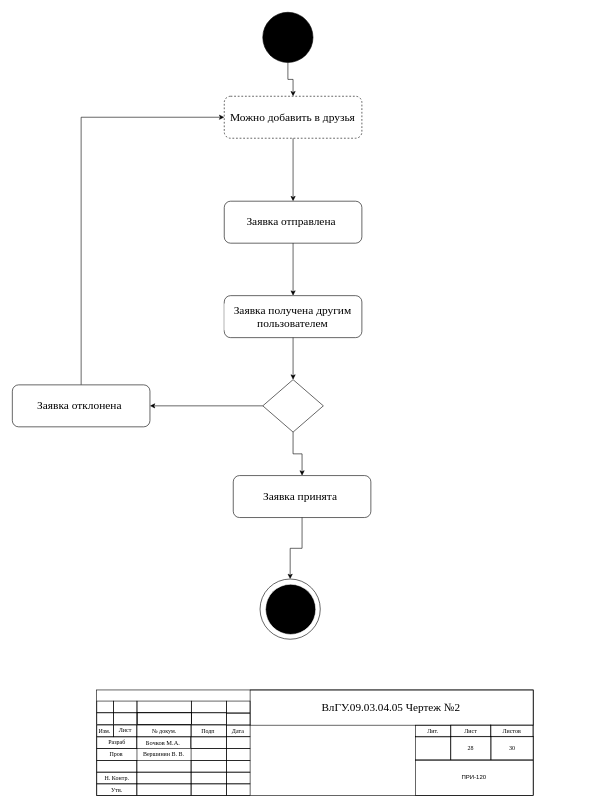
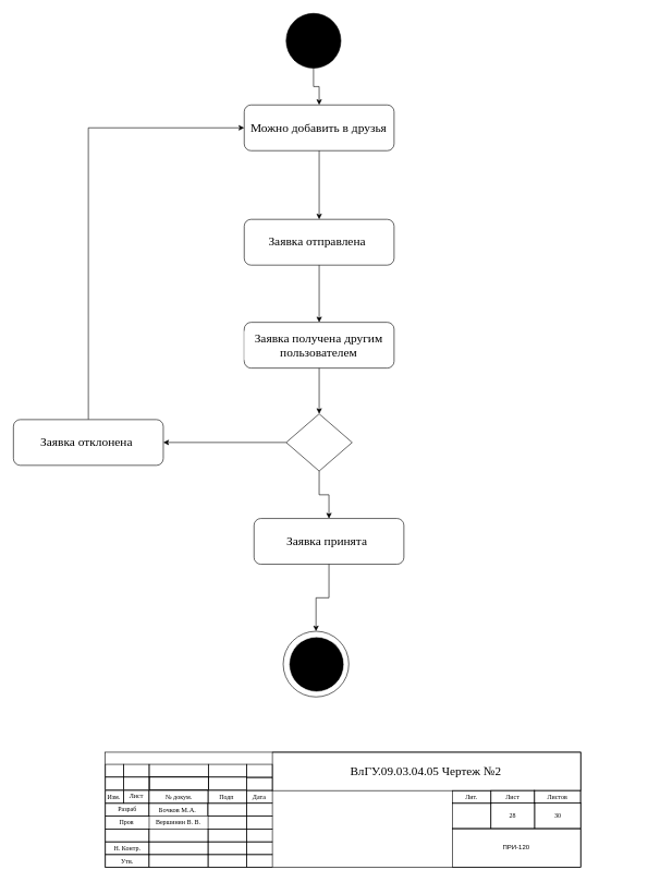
  <mxCell id="0" />
  <mxCell id="1" parent="0" />
  <mxCell id="2" value="" style="group;fontSize=19;" vertex="1" connectable="0" parent="1"><mxGeometry x="20" y="20" width="950" height="1050" as="geometry" /></mxCell>
  <mxCell id="3" value="" style="ellipse;whiteSpace=wrap;html=1;aspect=fixed;fillColor=#000000;strokeColor=#000000;fontSize=19;" parent="2" vertex="1"><mxGeometry x="417.633" width="83.703" height="83.703" as="geometry" /></mxCell>
- <mxCell id="4" value="&lt;span style=&quot;font-size: 19px;&quot;&gt;&lt;font face=&quot;Times New Roman&quot; style=&quot;font-size: 19px;&quot;&gt;Можно добавить в друзья&lt;/font&gt;&lt;/span&gt;" style="rounded=1;whiteSpace=wrap;html=1;labelBackgroundColor=#FFFFFF;strokeColor=#000000;fillColor=default;gradientColor=none;strokeWidth=1;fontSize=19;dashed=1;" parent="2" vertex="1"><mxGeometry x="353.382" y="140" width="229.469" height="70" as="geometry" /></mxCell>
+ <mxCell id="4" value="&lt;span style=&quot;font-size: 19px;&quot;&gt;&lt;font face=&quot;Times New Roman&quot; style=&quot;font-size: 19px;&quot;&gt;Можно добавить в друзья&lt;/font&gt;&lt;/span&gt;" style="rounded=1;whiteSpace=wrap;html=1;labelBackgroundColor=#FFFFFF;strokeColor=#000000;fillColor=default;gradientColor=none;strokeWidth=1;fontSize=19;" parent="2" vertex="1"><mxGeometry x="353.382" y="140" width="229.469" height="70" as="geometry" /></mxCell>
  <mxCell id="5" style="edgeStyle=orthogonalEdgeStyle;rounded=0;orthogonalLoop=1;jettySize=auto;html=1;exitX=0.5;exitY=1;exitDx=0;exitDy=0;entryX=0.5;entryY=0;entryDx=0;entryDy=0;fontFamily=Times New Roman;fontColor=#000000;fontSize=19;" parent="2" source="3" target="4" edge="1"><mxGeometry relative="1" as="geometry" /></mxCell>
  <mxCell id="6" value="&lt;span style=&quot;font-size: 19px;&quot;&gt;&lt;font face=&quot;Times New Roman&quot; style=&quot;font-size: 19px;&quot;&gt;Заявка отправлена&amp;nbsp;&lt;/font&gt;&lt;/span&gt;" style="rounded=1;whiteSpace=wrap;html=1;labelBackgroundColor=#FFFFFF;strokeColor=#000000;fillColor=default;gradientColor=none;strokeWidth=1;fontSize=19;" parent="2" vertex="1"><mxGeometry x="353.382" y="315.0" width="229.469" height="70" as="geometry" /></mxCell>
  <mxCell id="7" style="edgeStyle=orthogonalEdgeStyle;rounded=0;orthogonalLoop=1;jettySize=auto;html=1;exitX=0.5;exitY=1;exitDx=0;exitDy=0;entryX=0.5;entryY=0;entryDx=0;entryDy=0;fontFamily=Times New Roman;fontColor=#000000;fontSize=19;" parent="2" source="4" target="6" edge="1"><mxGeometry relative="1" as="geometry" /></mxCell>
  <mxCell id="8" value="&lt;span style=&quot;font-size: 19px;&quot;&gt;&lt;font face=&quot;Times New Roman&quot; style=&quot;font-size: 19px;&quot;&gt;Заявка получена другим пользователем&lt;/font&gt;&lt;/span&gt;" style="rounded=1;whiteSpace=wrap;html=1;labelBackgroundColor=#FFFFFF;strokeColor=#000000;fillColor=default;gradientColor=none;strokeWidth=1;fontSize=19;" parent="2" vertex="1"><mxGeometry x="353.382" y="472.5" width="229.469" height="70" as="geometry" /></mxCell>
  <mxCell id="9" style="edgeStyle=orthogonalEdgeStyle;rounded=0;orthogonalLoop=1;jettySize=auto;html=1;exitX=0.5;exitY=1;exitDx=0;exitDy=0;entryX=0.5;entryY=0;entryDx=0;entryDy=0;fontFamily=Times New Roman;fontColor=#000000;fontSize=19;" parent="2" source="6" target="8" edge="1"><mxGeometry relative="1" as="geometry" /></mxCell>
  <mxCell id="10" value="" style="rhombus;whiteSpace=wrap;html=1;labelBackgroundColor=#000000;strokeColor=#000000;strokeWidth=1;fontFamily=Times New Roman;fontColor=#000000;fillColor=#FFFFFF;gradientColor=none;fontSize=19;" parent="2" vertex="1"><mxGeometry x="417.633" y="612.5" width="100.966" height="87.5" as="geometry" /></mxCell>
  <mxCell id="11" style="edgeStyle=orthogonalEdgeStyle;rounded=0;orthogonalLoop=1;jettySize=auto;html=1;exitX=0.5;exitY=1;exitDx=0;exitDy=0;entryX=0.5;entryY=0;entryDx=0;entryDy=0;fontFamily=Times New Roman;fontColor=#000000;fontSize=19;" parent="2" source="8" target="10" edge="1"><mxGeometry relative="1" as="geometry" /></mxCell>
  <mxCell id="12" value="&lt;span style=&quot;font-size: 19px;&quot;&gt;&lt;font face=&quot;Times New Roman&quot; style=&quot;font-size: 19px;&quot;&gt;Заявка принята&amp;nbsp;&lt;/font&gt;&lt;/span&gt;" style="rounded=1;whiteSpace=wrap;html=1;labelBackgroundColor=#FFFFFF;strokeColor=#000000;fillColor=default;gradientColor=none;strokeWidth=1;fontSize=19;" parent="2" vertex="1"><mxGeometry x="368.382" y="772.5" width="229.469" height="70" as="geometry" /></mxCell>
  <mxCell id="13" style="edgeStyle=orthogonalEdgeStyle;rounded=0;orthogonalLoop=1;jettySize=auto;html=1;exitX=0.5;exitY=1;exitDx=0;exitDy=0;entryX=0.5;entryY=0;entryDx=0;entryDy=0;fontFamily=Times New Roman;fontColor=#000000;fontSize=19;" parent="2" source="10" target="12" edge="1"><mxGeometry relative="1" as="geometry" /></mxCell>
  <mxCell id="14" style="edgeStyle=orthogonalEdgeStyle;rounded=0;orthogonalLoop=1;jettySize=auto;html=1;exitX=0.5;exitY=0;exitDx=0;exitDy=0;entryX=0;entryY=0.5;entryDx=0;entryDy=0;fontFamily=Times New Roman;fontColor=#000000;fontSize=19;" parent="2" source="15" target="4" edge="1"><mxGeometry relative="1" as="geometry" /></mxCell>
  <mxCell id="15" value="&lt;span style=&quot;font-size: 19px;&quot;&gt;&lt;font face=&quot;Times New Roman&quot; style=&quot;font-size: 19px;&quot;&gt;Заявка отклонена&amp;nbsp;&lt;/font&gt;&lt;/span&gt;" style="rounded=1;whiteSpace=wrap;html=1;labelBackgroundColor=#FFFFFF;strokeColor=#000000;fillColor=default;gradientColor=none;strokeWidth=1;fontSize=19;" parent="2" vertex="1"><mxGeometry y="621.25" width="229.469" height="70" as="geometry" /></mxCell>
  <mxCell id="16" style="edgeStyle=orthogonalEdgeStyle;rounded=0;orthogonalLoop=1;jettySize=auto;html=1;exitX=0;exitY=0.5;exitDx=0;exitDy=0;entryX=1;entryY=0.5;entryDx=0;entryDy=0;fontFamily=Times New Roman;fontColor=#000000;fontSize=19;" parent="2" source="10" target="15" edge="1"><mxGeometry relative="1" as="geometry" /></mxCell>
  <mxCell id="17" value="" style="ellipse;whiteSpace=wrap;html=1;aspect=fixed;labelBackgroundColor=#000000;strokeColor=#000000;strokeWidth=1;fontFamily=Times New Roman;fontColor=#000000;fillColor=#FFFFFF;gradientColor=none;container=0;fontSize=19;" parent="2" vertex="1"><mxGeometry x="413.043" y="945" width="100.444" height="100.444" as="geometry" /></mxCell>
  <mxCell id="18" style="edgeStyle=orthogonalEdgeStyle;rounded=0;orthogonalLoop=1;jettySize=auto;html=1;exitX=0.5;exitY=1;exitDx=0;exitDy=0;entryX=0.5;entryY=0;entryDx=0;entryDy=0;fontFamily=Times New Roman;fontColor=#000000;fontSize=19;" parent="2" source="12" target="17" edge="1"><mxGeometry relative="1" as="geometry" /></mxCell>
  <mxCell id="19" value="" style="ellipse;whiteSpace=wrap;html=1;aspect=fixed;labelBackgroundColor=#000000;strokeColor=#FFFFFF;strokeWidth=1;fontFamily=Times New Roman;fontColor=#000000;fillColor=#000000;gradientColor=none;container=0;fontSize=19;" parent="2" vertex="1"><mxGeometry x="422.222" y="953.75" width="83.703" height="83.703" as="geometry" /></mxCell>
  <mxCell id="20" value="" style="group" vertex="1" connectable="0" parent="1"><mxGeometry x="159.997" y="1150" width="728.899" height="176.2" as="geometry" /></mxCell>
  <mxCell id="21" value="" style="rounded=0;whiteSpace=wrap;html=1;fillColor=none;" vertex="1" parent="20"><mxGeometry x="0.003" width="728.35" height="176.197" as="geometry" /></mxCell>
  <mxCell id="22" value="" style="rounded=0;whiteSpace=wrap;html=1;fillColor=none;" vertex="1" parent="20"><mxGeometry x="0.903" y="38.091" width="27.559" height="19.577" as="geometry" /></mxCell>
  <mxCell id="23" value="" style="rounded=0;whiteSpace=wrap;html=1;fillColor=none;" vertex="1" parent="20"><mxGeometry x="0.893" y="58.489" width="27.559" height="19.577" as="geometry" /></mxCell>
  <mxCell id="24" value="" style="rounded=0;whiteSpace=wrap;html=1;fillColor=none;" vertex="1" parent="20"><mxGeometry x="0.903" y="18.508" width="27.559" height="19.577" as="geometry" /></mxCell>
  <mxCell id="25" value="" style="rounded=0;whiteSpace=wrap;html=1;fillColor=none;" vertex="1" parent="20"><mxGeometry x="28.463" y="38.091" width="39.37" height="19.577" as="geometry" /></mxCell>
  <mxCell id="26" value="" style="rounded=0;whiteSpace=wrap;html=1;fillColor=none;" vertex="1" parent="20"><mxGeometry x="28.453" y="58.489" width="39.37" height="19.577" as="geometry" /></mxCell>
  <mxCell id="27" value="" style="rounded=0;whiteSpace=wrap;html=1;fillColor=none;" vertex="1" parent="20"><mxGeometry x="28.463" y="18.508" width="39.37" height="19.577" as="geometry" /></mxCell>
  <mxCell id="28" value="" style="rounded=0;whiteSpace=wrap;html=1;fillColor=none;" vertex="1" parent="20"><mxGeometry x="67.833" y="38.091" width="90.551" height="19.577" as="geometry" /></mxCell>
  <mxCell id="29" value="" style="rounded=0;whiteSpace=wrap;html=1;fillColor=none;" vertex="1" parent="20"><mxGeometry x="68.173" y="37.872" width="90.551" height="19.577" as="geometry" /></mxCell>
  <mxCell id="30" value="" style="rounded=0;whiteSpace=wrap;html=1;fillColor=none;" vertex="1" parent="20"><mxGeometry x="67.833" y="18.508" width="90.551" height="19.577" as="geometry" /></mxCell>
  <mxCell id="31" value="" style="rounded=0;whiteSpace=wrap;html=1;fillColor=none;" vertex="1" parent="20"><mxGeometry x="158.383" y="38.091" width="59.055" height="19.577" as="geometry" /></mxCell>
  <mxCell id="32" value="" style="rounded=0;whiteSpace=wrap;html=1;fillColor=none;" vertex="1" parent="20"><mxGeometry x="158.033" y="58.489" width="59.055" height="19.577" as="geometry" /></mxCell>
  <mxCell id="33" value="" style="rounded=0;whiteSpace=wrap;html=1;fillColor=none;" vertex="1" parent="20"><mxGeometry x="158.383" y="18.508" width="59.055" height="19.577" as="geometry" /></mxCell>
  <mxCell id="34" value="" style="rounded=0;whiteSpace=wrap;html=1;fillColor=none;" vertex="1" parent="20"><mxGeometry x="217.103" y="38.926" width="39.37" height="19.577" as="geometry" /></mxCell>
  <mxCell id="35" value="" style="rounded=0;whiteSpace=wrap;html=1;fillColor=none;" vertex="1" parent="20"><mxGeometry x="217.093" y="58.489" width="39.37" height="19.577" as="geometry" /></mxCell>
  <mxCell id="36" value="" style="rounded=0;whiteSpace=wrap;html=1;fillColor=none;" vertex="1" parent="20"><mxGeometry x="217.083" y="18.508" width="39.37" height="19.577" as="geometry" /></mxCell>
  <mxCell id="37" value="" style="rounded=0;whiteSpace=wrap;html=1;fillColor=none;" vertex="1" parent="20"><mxGeometry x="256.453" width="472.43" height="58.732" as="geometry" /></mxCell>
  <mxCell id="38" value="Изм." style="text;html=1;strokeColor=none;fillColor=none;align=center;verticalAlign=middle;whiteSpace=wrap;rounded=0;fontFamily=Times New Roman;fontSize=10;" vertex="1" parent="20"><mxGeometry x="0.003" y="58.479" width="27.559" height="19.577" as="geometry" /></mxCell>
  <mxCell id="39" value="Лист" style="text;html=1;strokeColor=none;fillColor=none;align=center;verticalAlign=middle;whiteSpace=wrap;rounded=0;fontFamily=Times New Roman;fontSize=10;" vertex="1" parent="20"><mxGeometry x="28.803" y="57.673" width="39.37" height="19.577" as="geometry" /></mxCell>
  <mxCell id="40" value="№ докум." style="text;html=1;strokeColor=none;fillColor=none;align=center;verticalAlign=middle;whiteSpace=wrap;rounded=0;fontFamily=Times New Roman;fontSize=10;" vertex="1" parent="20"><mxGeometry x="68.173" y="58.479" width="90.551" height="19.572" as="geometry" /></mxCell>
  <mxCell id="41" value="Подп" style="text;html=1;strokeColor=none;fillColor=none;align=center;verticalAlign=middle;whiteSpace=wrap;rounded=0;fontFamily=Times New Roman;fontSize=10;" vertex="1" parent="20"><mxGeometry x="157.483" y="58.747" width="59.055" height="19.572" as="geometry" /></mxCell>
  <mxCell id="42" value="Дата" style="text;html=1;strokeColor=none;fillColor=none;align=center;verticalAlign=middle;whiteSpace=wrap;rounded=0;fontFamily=Times New Roman;fontSize=10;" vertex="1" parent="20"><mxGeometry x="217.083" y="58.747" width="39.37" height="19.577" as="geometry" /></mxCell>
  <mxCell id="43" value="" style="rounded=0;whiteSpace=wrap;html=1;fillColor=none;" vertex="1" parent="20"><mxGeometry x="0.893" y="78.31" width="66.929" height="19.572" as="geometry" /></mxCell>
  <mxCell id="44" value="" style="rounded=0;whiteSpace=wrap;html=1;fillColor=none;" vertex="1" parent="20"><mxGeometry x="0.893" y="97.882" width="66.929" height="19.572" as="geometry" /></mxCell>
  <mxCell id="45" value="" style="rounded=0;whiteSpace=wrap;html=1;fillColor=none;" vertex="1" parent="20"><mxGeometry x="0.893" y="117.455" width="66.929" height="19.572" as="geometry" /></mxCell>
  <mxCell id="46" value="" style="rounded=0;whiteSpace=wrap;html=1;fillColor=none;" vertex="1" parent="20"><mxGeometry x="0.893" y="137.027" width="66.929" height="19.572" as="geometry" /></mxCell>
  <mxCell id="47" value="" style="rounded=0;whiteSpace=wrap;html=1;fillColor=none;" vertex="1" parent="20"><mxGeometry x="0.893" y="156.6" width="66.929" height="19.572" as="geometry" /></mxCell>
  <mxCell id="48" value="" style="rounded=0;whiteSpace=wrap;html=1;fillColor=none;" vertex="1" parent="20"><mxGeometry x="67.493" y="58.489" width="90.551" height="19.572" as="geometry" /></mxCell>
  <mxCell id="49" value="" style="rounded=0;whiteSpace=wrap;html=1;fillColor=none;" vertex="1" parent="20"><mxGeometry x="67.483" y="117.455" width="90.551" height="19.572" as="geometry" /></mxCell>
  <mxCell id="50" value="" style="rounded=0;whiteSpace=wrap;html=1;fillColor=none;" vertex="1" parent="20"><mxGeometry x="67.483" y="137.027" width="90.551" height="19.572" as="geometry" /></mxCell>
  <mxCell id="51" value="" style="rounded=0;whiteSpace=wrap;html=1;fillColor=none;" vertex="1" parent="20"><mxGeometry x="67.483" y="156.6" width="90.551" height="19.572" as="geometry" /></mxCell>
  <mxCell id="52" value="" style="rounded=0;whiteSpace=wrap;html=1;fillColor=none;" vertex="1" parent="20"><mxGeometry x="158.043" y="78.32" width="59.055" height="19.572" as="geometry" /></mxCell>
  <mxCell id="53" value="" style="rounded=0;whiteSpace=wrap;html=1;fillColor=none;" vertex="1" parent="20"><mxGeometry x="158.033" y="97.882" width="59.055" height="19.572" as="geometry" /></mxCell>
  <mxCell id="54" value="" style="rounded=0;whiteSpace=wrap;html=1;fillColor=none;" vertex="1" parent="20"><mxGeometry x="158.033" y="117.455" width="59.055" height="19.572" as="geometry" /></mxCell>
  <mxCell id="55" value="" style="rounded=0;whiteSpace=wrap;html=1;fillColor=none;" vertex="1" parent="20"><mxGeometry x="158.033" y="137.027" width="59.055" height="19.572" as="geometry" /></mxCell>
  <mxCell id="56" value="" style="rounded=0;whiteSpace=wrap;html=1;fillColor=none;" vertex="1" parent="20"><mxGeometry x="158.033" y="156.6" width="59.055" height="19.572" as="geometry" /></mxCell>
  <mxCell id="57" value="" style="rounded=0;whiteSpace=wrap;html=1;fillColor=none;" vertex="1" parent="20"><mxGeometry x="217.083" y="78.061" width="39.37" height="19.572" as="geometry" /></mxCell>
  <mxCell id="58" value="" style="rounded=0;whiteSpace=wrap;html=1;fillColor=none;" vertex="1" parent="20"><mxGeometry x="217.093" y="97.882" width="39.37" height="19.572" as="geometry" /></mxCell>
  <mxCell id="59" value="" style="rounded=0;whiteSpace=wrap;html=1;fillColor=none;" vertex="1" parent="20"><mxGeometry x="217.093" y="117.455" width="39.37" height="19.572" as="geometry" /></mxCell>
  <mxCell id="60" value="" style="rounded=0;whiteSpace=wrap;html=1;fillColor=none;" vertex="1" parent="20"><mxGeometry x="217.093" y="137.027" width="39.37" height="19.572" as="geometry" /></mxCell>
  <mxCell id="61" value="" style="rounded=0;whiteSpace=wrap;html=1;fillColor=none;" vertex="1" parent="20"><mxGeometry x="217.093" y="156.6" width="39.37" height="19.572" as="geometry" /></mxCell>
  <mxCell id="62" value="" style="rounded=0;whiteSpace=wrap;html=1;fontFamily=Times New Roman;fontSize=10;fillColor=none;" vertex="1" parent="20"><mxGeometry x="657.483" y="58.499" width="70.866" height="19.577" as="geometry" /></mxCell>
  <mxCell id="63" value="30" style="rounded=0;whiteSpace=wrap;html=1;fontFamily=Times New Roman;fontSize=10;fillColor=none;" vertex="1" parent="20"><mxGeometry x="658.033" y="77.246" width="70.866" height="39.155" as="geometry" /></mxCell>
  <mxCell id="64" value="" style="rounded=0;whiteSpace=wrap;html=1;fontFamily=Times New Roman;fontSize=10;fillColor=none;" vertex="1" parent="20"><mxGeometry x="591.123" y="58.499" width="66.929" height="19.577" as="geometry" /></mxCell>
  <mxCell id="65" value="28" style="rounded=0;whiteSpace=wrap;html=1;fontFamily=Times New Roman;fontSize=10;fillColor=none;" vertex="1" parent="20"><mxGeometry x="591.103" y="77.246" width="66.929" height="39.155" as="geometry" /></mxCell>
  <mxCell id="66" value="" style="rounded=0;whiteSpace=wrap;html=1;fontFamily=Times New Roman;fontSize=10;fillColor=none;" vertex="1" parent="20"><mxGeometry x="532.073" y="58.737" width="59.055" height="19.577" as="geometry" /></mxCell>
  <mxCell id="67" value="" style="rounded=0;whiteSpace=wrap;html=1;fontFamily=Times New Roman;fontSize=10;fillColor=none;" vertex="1" parent="20"><mxGeometry x="532.053" y="77.246" width="59.05" height="39.155" as="geometry" /></mxCell>
  <mxCell id="68" value="" style="rounded=0;whiteSpace=wrap;html=1;fontFamily=Times New Roman;fontSize=10;fillColor=none;" vertex="1" parent="20"><mxGeometry x="532.033" y="117.465" width="196.85" height="58.732" as="geometry" /></mxCell>
  <mxCell id="69" value="Разраб" style="text;html=1;strokeColor=none;fillColor=none;align=center;verticalAlign=middle;whiteSpace=wrap;rounded=0;fontFamily=Times New Roman;fontSize=10;" vertex="1" parent="20"><mxGeometry x="1.243" y="76.191" width="66.929" height="19.572" as="geometry" /></mxCell>
  <mxCell id="70" value="Пров" style="text;html=1;strokeColor=none;fillColor=none;align=center;verticalAlign=middle;whiteSpace=wrap;rounded=0;fontFamily=Times New Roman;fontSize=10;" vertex="1" parent="20"><mxGeometry y="96.825" width="66.929" height="19.572" as="geometry" /></mxCell>
  <mxCell id="71" value="Н. Контр." style="text;html=1;strokeColor=none;fillColor=none;align=center;verticalAlign=middle;whiteSpace=wrap;rounded=0;fontFamily=Times New Roman;fontSize=10;" vertex="1" parent="20"><mxGeometry x="0.894" y="137.028" width="66.929" height="19.572" as="geometry" /></mxCell>
  <mxCell id="72" value="Утв." style="text;html=1;strokeColor=none;fillColor=none;align=center;verticalAlign=middle;whiteSpace=wrap;rounded=0;fontFamily=Times New Roman;fontSize=10;" vertex="1" parent="20"><mxGeometry x="0.901" y="156.627" width="66.929" height="19.572" as="geometry" /></mxCell>
  <mxCell id="73" value="Лит." style="text;html=1;strokeColor=none;fillColor=none;align=center;verticalAlign=middle;whiteSpace=wrap;rounded=0;fontFamily=Times New Roman;fontSize=10;" vertex="1" parent="20"><mxGeometry x="532.073" y="58.747" width="59.055" height="19.572" as="geometry" /></mxCell>
  <mxCell id="74" value="Лист" style="text;html=1;strokeColor=none;fillColor=none;align=center;verticalAlign=middle;whiteSpace=wrap;rounded=0;fontFamily=Times New Roman;fontSize=10;" vertex="1" parent="20"><mxGeometry x="591.125" y="58.501" width="66.929" height="19.572" as="geometry" /></mxCell>
  <mxCell id="75" value="Листов" style="text;html=1;strokeColor=none;fillColor=none;align=center;verticalAlign=middle;whiteSpace=wrap;rounded=0;fontFamily=Times New Roman;fontSize=10;" vertex="1" parent="20"><mxGeometry x="658.053" y="58.499" width="69.75" height="19.572" as="geometry" /></mxCell>
  <mxCell id="76" value="" style="rounded=0;whiteSpace=wrap;html=1;fillColor=none;" vertex="1" parent="20"><mxGeometry x="66.933" y="78.32" width="90.551" height="19.577" as="geometry" /></mxCell>
  <mxCell id="77" value="Вершинин В. В." style="text;html=1;strokeColor=none;fillColor=none;align=center;verticalAlign=middle;whiteSpace=wrap;rounded=0;fontFamily=Times New Roman;fontSize=10;" vertex="1" parent="20"><mxGeometry x="68.173" y="97.634" width="88.74" height="19.572" as="geometry" /></mxCell>
  <mxCell id="78" value="&lt;p class=&quot;MsoNormal&quot;&gt;&lt;span style=&quot;font-size: 8pt&quot;&gt;Бочков М.А.&lt;i&gt;&lt;font face=&quot;Arial, sans-serif&quot;&gt;&lt;/font&gt;&lt;/i&gt;&lt;/span&gt;&lt;/p&gt;" style="text;html=1;strokeColor=none;fillColor=none;align=center;verticalAlign=middle;whiteSpace=wrap;rounded=0;fontFamily=Times New Roman;fontSize=10;" vertex="1" parent="20"><mxGeometry x="67.49" y="78.048" width="88.74" height="19.572" as="geometry" /></mxCell>
  <mxCell id="79" value="&lt;span style=&quot;font-size: 14.0pt ; line-height: 150% ; font-family: &amp;quot;times new roman&amp;quot; , serif&quot;&gt;ВлГУ.09.03.04.05 Чертеж №2&lt;/span&gt;" style="text;html=1;strokeColor=none;fillColor=none;align=center;verticalAlign=middle;whiteSpace=wrap;rounded=0;fontFamily=Times New Roman;fontSize=10;" vertex="1" parent="20"><mxGeometry x="256.453" width="471.33" height="56.43" as="geometry" /></mxCell>
  <mxCell id="80" value="&lt;p class=&quot;MsoNormal&quot; align=&quot;center&quot;&gt;&lt;span style=&quot;font-family: &amp;#34;arial&amp;#34; , sans-serif&quot;&gt;ПРИ-120&lt;/span&gt;&lt;/p&gt;" style="text;html=1;strokeColor=none;fillColor=none;align=center;verticalAlign=middle;whiteSpace=wrap;rounded=0;fontFamily=Times New Roman;fontSize=10;" vertex="1" parent="20"><mxGeometry x="532.073" y="116.4" width="195.71" height="57.494" as="geometry" /></mxCell>
